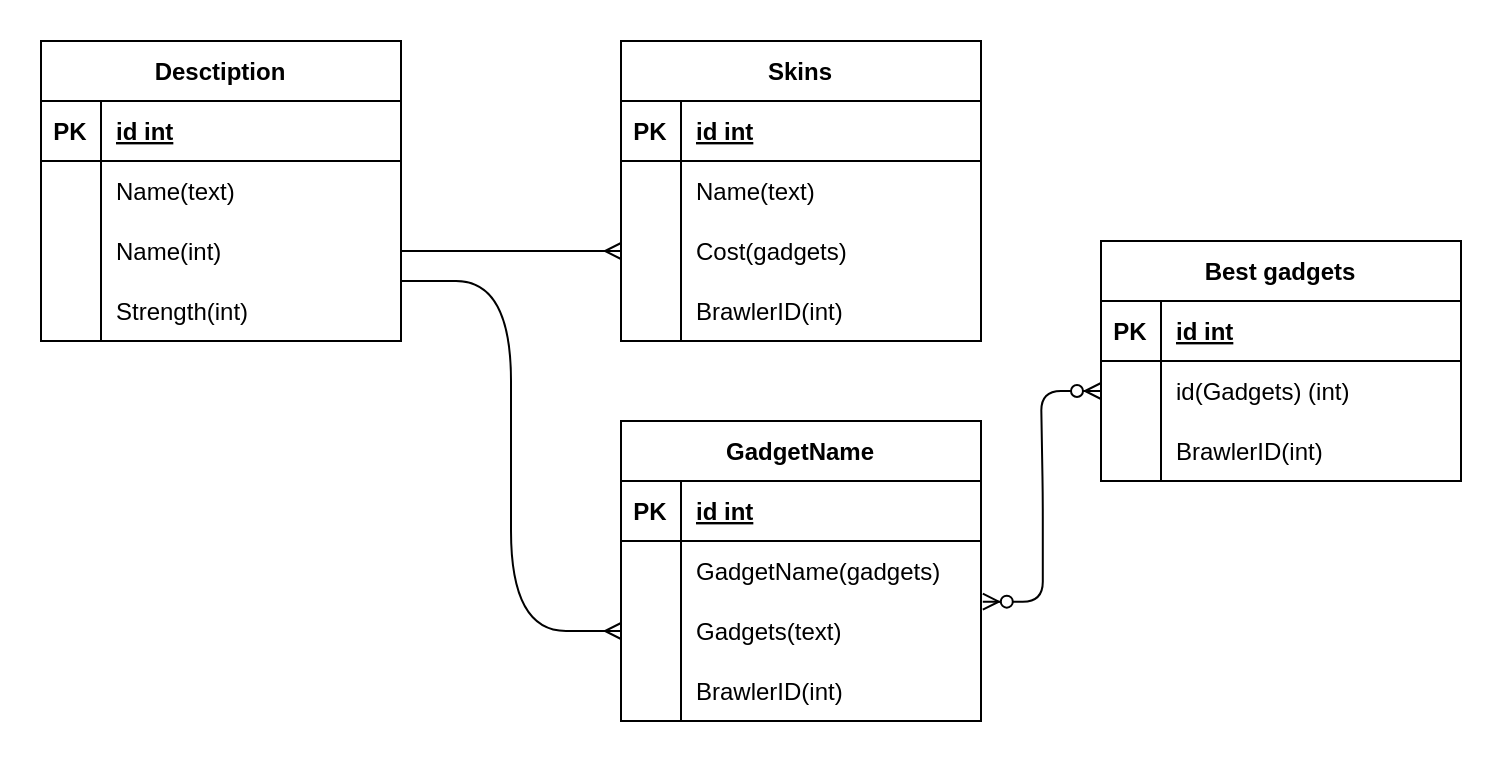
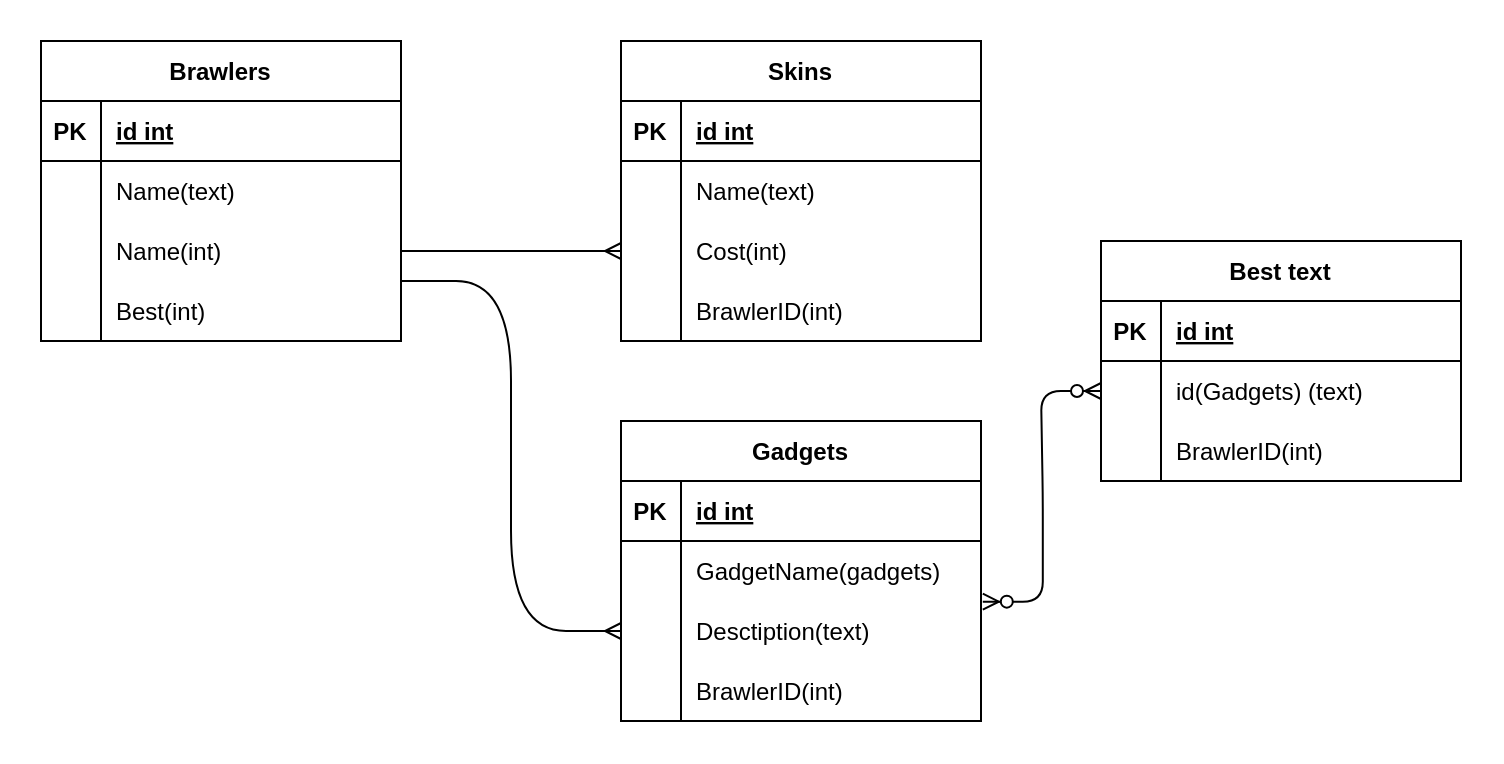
  <mxCell id="0" />
  <mxCell id="1" parent="0" />
- <mxCell id="2" value="Desctiption" style="shape=table;startSize=30;container=1;collapsible=1;childLayout=tableLayout;fixedRows=1;rowLines=0;fontStyle=1;align=center;resizeLast=1;" vertex="1" parent="1"><mxGeometry x="20" y="20" width="180" height="150" as="geometry" /></mxCell>
+ <mxCell id="2" value="Brawlers" style="shape=table;startSize=30;container=1;collapsible=1;childLayout=tableLayout;fixedRows=1;rowLines=0;fontStyle=1;align=center;resizeLast=1;" vertex="1" parent="1"><mxGeometry x="20" y="20" width="180" height="150" as="geometry" /></mxCell>
  <mxCell id="3" value="" style="shape=tableRow;horizontal=0;startSize=0;swimlaneHead=0;swimlaneBody=0;fillColor=none;collapsible=0;dropTarget=0;points=[[0,0.5],[1,0.5]];portConstraint=eastwest;top=0;left=0;right=0;bottom=1;" vertex="1" parent="2"><mxGeometry y="30" width="180" height="30" as="geometry" /></mxCell>
  <mxCell id="4" value="PK" style="shape=partialRectangle;connectable=0;fillColor=none;top=0;left=0;bottom=0;right=0;fontStyle=1;overflow=hidden;" vertex="1" parent="3"><mxGeometry width="30" height="30" as="geometry"><mxRectangle width="30" height="30" as="alternateBounds" /></mxGeometry></mxCell>
  <mxCell id="5" value="id int" style="shape=partialRectangle;connectable=0;fillColor=none;top=0;left=0;bottom=0;right=0;align=left;spacingLeft=6;fontStyle=5;overflow=hidden;" vertex="1" parent="3"><mxGeometry x="30" width="150" height="30" as="geometry"><mxRectangle width="150" height="30" as="alternateBounds" /></mxGeometry></mxCell>
  <mxCell id="6" value="" style="shape=tableRow;horizontal=0;startSize=0;swimlaneHead=0;swimlaneBody=0;fillColor=none;collapsible=0;dropTarget=0;points=[[0,0.5],[1,0.5]];portConstraint=eastwest;top=0;left=0;right=0;bottom=0;" vertex="1" parent="2"><mxGeometry y="60" width="180" height="30" as="geometry" /></mxCell>
  <mxCell id="7" value="" style="shape=partialRectangle;connectable=0;fillColor=none;top=0;left=0;bottom=0;right=0;editable=1;overflow=hidden;" vertex="1" parent="6"><mxGeometry width="30" height="30" as="geometry"><mxRectangle width="30" height="30" as="alternateBounds" /></mxGeometry></mxCell>
  <mxCell id="8" value="Name(text)" style="shape=partialRectangle;connectable=0;fillColor=none;top=0;left=0;bottom=0;right=0;align=left;spacingLeft=6;overflow=hidden;" vertex="1" parent="6"><mxGeometry x="30" width="150" height="30" as="geometry"><mxRectangle width="150" height="30" as="alternateBounds" /></mxGeometry></mxCell>
  <mxCell id="9" value="" style="shape=tableRow;horizontal=0;startSize=0;swimlaneHead=0;swimlaneBody=0;fillColor=none;collapsible=0;dropTarget=0;points=[[0,0.5],[1,0.5]];portConstraint=eastwest;top=0;left=0;right=0;bottom=0;" vertex="1" parent="2"><mxGeometry y="90" width="180" height="30" as="geometry" /></mxCell>
  <mxCell id="10" value="" style="shape=partialRectangle;connectable=0;fillColor=none;top=0;left=0;bottom=0;right=0;editable=1;overflow=hidden;" vertex="1" parent="9"><mxGeometry width="30" height="30" as="geometry"><mxRectangle width="30" height="30" as="alternateBounds" /></mxGeometry></mxCell>
  <mxCell id="11" value="Name(int)" style="shape=partialRectangle;connectable=0;fillColor=none;top=0;left=0;bottom=0;right=0;align=left;spacingLeft=6;overflow=hidden;" vertex="1" parent="9"><mxGeometry x="30" width="150" height="30" as="geometry"><mxRectangle width="150" height="30" as="alternateBounds" /></mxGeometry></mxCell>
  <mxCell id="12" value="" style="shape=tableRow;horizontal=0;startSize=0;swimlaneHead=0;swimlaneBody=0;fillColor=none;collapsible=0;dropTarget=0;points=[[0,0.5],[1,0.5]];portConstraint=eastwest;top=0;left=0;right=0;bottom=0;" vertex="1" parent="2"><mxGeometry y="120" width="180" height="30" as="geometry" /></mxCell>
  <mxCell id="13" value="" style="shape=partialRectangle;connectable=0;fillColor=none;top=0;left=0;bottom=0;right=0;editable=1;overflow=hidden;" vertex="1" parent="12"><mxGeometry width="30" height="30" as="geometry"><mxRectangle width="30" height="30" as="alternateBounds" /></mxGeometry></mxCell>
- <mxCell id="14" value="Strength(int)" style="shape=partialRectangle;connectable=0;fillColor=none;top=0;left=0;bottom=0;right=0;align=left;spacingLeft=6;overflow=hidden;" vertex="1" parent="12"><mxGeometry x="30" width="150" height="30" as="geometry"><mxRectangle width="150" height="30" as="alternateBounds" /></mxGeometry></mxCell>
+ <mxCell id="14" value="Best(int)" style="shape=partialRectangle;connectable=0;fillColor=none;top=0;left=0;bottom=0;right=0;align=left;spacingLeft=6;overflow=hidden;" vertex="1" parent="12"><mxGeometry x="30" width="150" height="30" as="geometry"><mxRectangle width="150" height="30" as="alternateBounds" /></mxGeometry></mxCell>
  <mxCell id="15" value="Skins" style="shape=table;startSize=30;container=1;collapsible=1;childLayout=tableLayout;fixedRows=1;rowLines=0;fontStyle=1;align=center;resizeLast=1;" vertex="1" parent="1"><mxGeometry x="310" y="20" width="180" height="150" as="geometry" /></mxCell>
  <mxCell id="16" value="" style="shape=tableRow;horizontal=0;startSize=0;swimlaneHead=0;swimlaneBody=0;fillColor=none;collapsible=0;dropTarget=0;points=[[0,0.5],[1,0.5]];portConstraint=eastwest;top=0;left=0;right=0;bottom=1;" vertex="1" parent="15"><mxGeometry y="30" width="180" height="30" as="geometry" /></mxCell>
  <mxCell id="17" value="PK" style="shape=partialRectangle;connectable=0;fillColor=none;top=0;left=0;bottom=0;right=0;fontStyle=1;overflow=hidden;" vertex="1" parent="16"><mxGeometry width="30" height="30" as="geometry"><mxRectangle width="30" height="30" as="alternateBounds" /></mxGeometry></mxCell>
  <mxCell id="18" value="id int" style="shape=partialRectangle;connectable=0;fillColor=none;top=0;left=0;bottom=0;right=0;align=left;spacingLeft=6;fontStyle=5;overflow=hidden;" vertex="1" parent="16"><mxGeometry x="30" width="150" height="30" as="geometry"><mxRectangle width="150" height="30" as="alternateBounds" /></mxGeometry></mxCell>
  <mxCell id="19" value="" style="shape=tableRow;horizontal=0;startSize=0;swimlaneHead=0;swimlaneBody=0;fillColor=none;collapsible=0;dropTarget=0;points=[[0,0.5],[1,0.5]];portConstraint=eastwest;top=0;left=0;right=0;bottom=0;" vertex="1" parent="15"><mxGeometry y="60" width="180" height="30" as="geometry" /></mxCell>
  <mxCell id="20" value="" style="shape=partialRectangle;connectable=0;fillColor=none;top=0;left=0;bottom=0;right=0;editable=1;overflow=hidden;" vertex="1" parent="19"><mxGeometry width="30" height="30" as="geometry"><mxRectangle width="30" height="30" as="alternateBounds" /></mxGeometry></mxCell>
  <mxCell id="21" value="Name(text)" style="shape=partialRectangle;connectable=0;fillColor=none;top=0;left=0;bottom=0;right=0;align=left;spacingLeft=6;overflow=hidden;" vertex="1" parent="19"><mxGeometry x="30" width="150" height="30" as="geometry"><mxRectangle width="150" height="30" as="alternateBounds" /></mxGeometry></mxCell>
  <mxCell id="22" value="" style="shape=tableRow;horizontal=0;startSize=0;swimlaneHead=0;swimlaneBody=0;fillColor=none;collapsible=0;dropTarget=0;points=[[0,0.5],[1,0.5]];portConstraint=eastwest;top=0;left=0;right=0;bottom=0;" vertex="1" parent="15"><mxGeometry y="90" width="180" height="30" as="geometry" /></mxCell>
  <mxCell id="23" value="" style="shape=partialRectangle;connectable=0;fillColor=none;top=0;left=0;bottom=0;right=0;editable=1;overflow=hidden;" vertex="1" parent="22"><mxGeometry width="30" height="30" as="geometry"><mxRectangle width="30" height="30" as="alternateBounds" /></mxGeometry></mxCell>
- <mxCell id="24" value="Cost(gadgets)" style="shape=partialRectangle;connectable=0;fillColor=none;top=0;left=0;bottom=0;right=0;align=left;spacingLeft=6;overflow=hidden;" vertex="1" parent="22"><mxGeometry x="30" width="150" height="30" as="geometry"><mxRectangle width="150" height="30" as="alternateBounds" /></mxGeometry></mxCell>
+ <mxCell id="24" value="Cost(int)" style="shape=partialRectangle;connectable=0;fillColor=none;top=0;left=0;bottom=0;right=0;align=left;spacingLeft=6;overflow=hidden;" vertex="1" parent="22"><mxGeometry x="30" width="150" height="30" as="geometry"><mxRectangle width="150" height="30" as="alternateBounds" /></mxGeometry></mxCell>
  <mxCell id="25" value="" style="shape=tableRow;horizontal=0;startSize=0;swimlaneHead=0;swimlaneBody=0;fillColor=none;collapsible=0;dropTarget=0;points=[[0,0.5],[1,0.5]];portConstraint=eastwest;top=0;left=0;right=0;bottom=0;" vertex="1" parent="15"><mxGeometry y="120" width="180" height="30" as="geometry" /></mxCell>
  <mxCell id="26" value="" style="shape=partialRectangle;connectable=0;fillColor=none;top=0;left=0;bottom=0;right=0;editable=1;overflow=hidden;" vertex="1" parent="25"><mxGeometry width="30" height="30" as="geometry"><mxRectangle width="30" height="30" as="alternateBounds" /></mxGeometry></mxCell>
  <mxCell id="27" value="BrawlerID(int)" style="shape=partialRectangle;connectable=0;fillColor=none;top=0;left=0;bottom=0;right=0;align=left;spacingLeft=6;overflow=hidden;" vertex="1" parent="25"><mxGeometry x="30" width="150" height="30" as="geometry"><mxRectangle width="150" height="30" as="alternateBounds" /></mxGeometry></mxCell>
  <mxCell id="28" value="" style="edgeStyle=entityRelationEdgeStyle;fontSize=12;html=1;endArrow=ERmany;rounded=0;exitX=1;exitY=0.5;exitDx=0;exitDy=0;entryX=0;entryY=0.5;entryDx=0;entryDy=0;endFill=0;" edge="1" parent="1" source="9" target="22"><mxGeometry width="100" height="100" relative="1" as="geometry"><mxPoint x="220" y="350" as="sourcePoint" /><mxPoint x="320" y="250" as="targetPoint" /></mxGeometry></mxCell>
- <mxCell id="29" value="GadgetName" style="shape=table;startSize=30;container=1;collapsible=1;childLayout=tableLayout;fixedRows=1;rowLines=0;fontStyle=1;align=center;resizeLast=1;" vertex="1" parent="1"><mxGeometry x="310" y="210" width="180" height="150" as="geometry" /></mxCell>
+ <mxCell id="29" value="Gadgets" style="shape=table;startSize=30;container=1;collapsible=1;childLayout=tableLayout;fixedRows=1;rowLines=0;fontStyle=1;align=center;resizeLast=1;" vertex="1" parent="1"><mxGeometry x="310" y="210" width="180" height="150" as="geometry" /></mxCell>
  <mxCell id="30" value="" style="shape=tableRow;horizontal=0;startSize=0;swimlaneHead=0;swimlaneBody=0;fillColor=none;collapsible=0;dropTarget=0;points=[[0,0.5],[1,0.5]];portConstraint=eastwest;top=0;left=0;right=0;bottom=1;" vertex="1" parent="29"><mxGeometry y="30" width="180" height="30" as="geometry" /></mxCell>
  <mxCell id="31" value="PK" style="shape=partialRectangle;connectable=0;fillColor=none;top=0;left=0;bottom=0;right=0;fontStyle=1;overflow=hidden;" vertex="1" parent="30"><mxGeometry width="30" height="30" as="geometry"><mxRectangle width="30" height="30" as="alternateBounds" /></mxGeometry></mxCell>
  <mxCell id="32" value="id int" style="shape=partialRectangle;connectable=0;fillColor=none;top=0;left=0;bottom=0;right=0;align=left;spacingLeft=6;fontStyle=5;overflow=hidden;" vertex="1" parent="30"><mxGeometry x="30" width="150" height="30" as="geometry"><mxRectangle width="150" height="30" as="alternateBounds" /></mxGeometry></mxCell>
  <mxCell id="33" value="" style="shape=tableRow;horizontal=0;startSize=0;swimlaneHead=0;swimlaneBody=0;fillColor=none;collapsible=0;dropTarget=0;points=[[0,0.5],[1,0.5]];portConstraint=eastwest;top=0;left=0;right=0;bottom=0;" vertex="1" parent="29"><mxGeometry y="60" width="180" height="30" as="geometry" /></mxCell>
  <mxCell id="34" value="" style="shape=partialRectangle;connectable=0;fillColor=none;top=0;left=0;bottom=0;right=0;editable=1;overflow=hidden;" vertex="1" parent="33"><mxGeometry width="30" height="30" as="geometry"><mxRectangle width="30" height="30" as="alternateBounds" /></mxGeometry></mxCell>
  <mxCell id="35" value="GadgetName(gadgets)" style="shape=partialRectangle;connectable=0;fillColor=none;top=0;left=0;bottom=0;right=0;align=left;spacingLeft=6;overflow=hidden;" vertex="1" parent="33"><mxGeometry x="30" width="150" height="30" as="geometry"><mxRectangle width="150" height="30" as="alternateBounds" /></mxGeometry></mxCell>
  <mxCell id="36" value="" style="shape=tableRow;horizontal=0;startSize=0;swimlaneHead=0;swimlaneBody=0;fillColor=none;collapsible=0;dropTarget=0;points=[[0,0.5],[1,0.5]];portConstraint=eastwest;top=0;left=0;right=0;bottom=0;" vertex="1" parent="29"><mxGeometry y="90" width="180" height="30" as="geometry" /></mxCell>
  <mxCell id="37" value="" style="shape=partialRectangle;connectable=0;fillColor=none;top=0;left=0;bottom=0;right=0;editable=1;overflow=hidden;" vertex="1" parent="36"><mxGeometry width="30" height="30" as="geometry"><mxRectangle width="30" height="30" as="alternateBounds" /></mxGeometry></mxCell>
- <mxCell id="38" value="Gadgets(text)" style="shape=partialRectangle;connectable=0;fillColor=none;top=0;left=0;bottom=0;right=0;align=left;spacingLeft=6;overflow=hidden;" vertex="1" parent="36"><mxGeometry x="30" width="150" height="30" as="geometry"><mxRectangle width="150" height="30" as="alternateBounds" /></mxGeometry></mxCell>
+ <mxCell id="38" value="Desctiption(text)" style="shape=partialRectangle;connectable=0;fillColor=none;top=0;left=0;bottom=0;right=0;align=left;spacingLeft=6;overflow=hidden;" vertex="1" parent="36"><mxGeometry x="30" width="150" height="30" as="geometry"><mxRectangle width="150" height="30" as="alternateBounds" /></mxGeometry></mxCell>
  <mxCell id="39" value="" style="shape=tableRow;horizontal=0;startSize=0;swimlaneHead=0;swimlaneBody=0;fillColor=none;collapsible=0;dropTarget=0;points=[[0,0.5],[1,0.5]];portConstraint=eastwest;top=0;left=0;right=0;bottom=0;" vertex="1" parent="29"><mxGeometry y="120" width="180" height="30" as="geometry" /></mxCell>
  <mxCell id="40" value="" style="shape=partialRectangle;connectable=0;fillColor=none;top=0;left=0;bottom=0;right=0;editable=1;overflow=hidden;" vertex="1" parent="39"><mxGeometry width="30" height="30" as="geometry"><mxRectangle width="30" height="30" as="alternateBounds" /></mxGeometry></mxCell>
  <mxCell id="41" value="BrawlerID(int)" style="shape=partialRectangle;connectable=0;fillColor=none;top=0;left=0;bottom=0;right=0;align=left;spacingLeft=6;overflow=hidden;" vertex="1" parent="39"><mxGeometry x="30" width="150" height="30" as="geometry"><mxRectangle width="150" height="30" as="alternateBounds" /></mxGeometry></mxCell>
  <mxCell id="42" value="" style="edgeStyle=orthogonalEdgeStyle;fontSize=12;html=1;endArrow=ERmany;exitX=1;exitY=0;exitDx=0;exitDy=0;exitPerimeter=0;entryX=0;entryY=0.5;entryDx=0;entryDy=0;endSize=6;rounded=1;arcSize=100;" edge="1" parent="1" source="12" target="36"><mxGeometry width="100" height="100" relative="1" as="geometry"><mxPoint x="120" y="340" as="sourcePoint" /><mxPoint x="220" y="240" as="targetPoint" /><Array as="points"><mxPoint x="255" y="140" /><mxPoint x="255" y="315" /></Array></mxGeometry></mxCell>
- <mxCell id="43" value="Best gadgets" style="shape=table;startSize=30;container=1;collapsible=1;childLayout=tableLayout;fixedRows=1;rowLines=0;fontStyle=1;align=center;resizeLast=1;" vertex="1" parent="1"><mxGeometry x="550" y="120" width="180" height="120" as="geometry" /></mxCell>
+ <mxCell id="43" value="Best text" style="shape=table;startSize=30;container=1;collapsible=1;childLayout=tableLayout;fixedRows=1;rowLines=0;fontStyle=1;align=center;resizeLast=1;" vertex="1" parent="1"><mxGeometry x="550" y="120" width="180" height="120" as="geometry" /></mxCell>
  <mxCell id="44" value="" style="shape=tableRow;horizontal=0;startSize=0;swimlaneHead=0;swimlaneBody=0;fillColor=none;collapsible=0;dropTarget=0;points=[[0,0.5],[1,0.5]];portConstraint=eastwest;top=0;left=0;right=0;bottom=1;" vertex="1" parent="43"><mxGeometry y="30" width="180" height="30" as="geometry" /></mxCell>
  <mxCell id="45" value="PK" style="shape=partialRectangle;connectable=0;fillColor=none;top=0;left=0;bottom=0;right=0;fontStyle=1;overflow=hidden;" vertex="1" parent="44"><mxGeometry width="30" height="30" as="geometry"><mxRectangle width="30" height="30" as="alternateBounds" /></mxGeometry></mxCell>
  <mxCell id="46" value="id int" style="shape=partialRectangle;connectable=0;fillColor=none;top=0;left=0;bottom=0;right=0;align=left;spacingLeft=6;fontStyle=5;overflow=hidden;" vertex="1" parent="44"><mxGeometry x="30" width="150" height="30" as="geometry"><mxRectangle width="150" height="30" as="alternateBounds" /></mxGeometry></mxCell>
  <mxCell id="47" value="" style="shape=tableRow;horizontal=0;startSize=0;swimlaneHead=0;swimlaneBody=0;fillColor=none;collapsible=0;dropTarget=0;points=[[0,0.5],[1,0.5]];portConstraint=eastwest;top=0;left=0;right=0;bottom=0;" vertex="1" parent="43"><mxGeometry y="60" width="180" height="30" as="geometry" /></mxCell>
  <mxCell id="48" value="" style="shape=partialRectangle;connectable=0;fillColor=none;top=0;left=0;bottom=0;right=0;editable=1;overflow=hidden;" vertex="1" parent="47"><mxGeometry width="30" height="30" as="geometry"><mxRectangle width="30" height="30" as="alternateBounds" /></mxGeometry></mxCell>
- <mxCell id="49" value="id(Gadgets) (int)" style="shape=partialRectangle;connectable=0;fillColor=none;top=0;left=0;bottom=0;right=0;align=left;spacingLeft=6;overflow=hidden;" vertex="1" parent="47"><mxGeometry x="30" width="150" height="30" as="geometry"><mxRectangle width="150" height="30" as="alternateBounds" /></mxGeometry></mxCell>
+ <mxCell id="49" value="id(Gadgets) (text)" style="shape=partialRectangle;connectable=0;fillColor=none;top=0;left=0;bottom=0;right=0;align=left;spacingLeft=6;overflow=hidden;" vertex="1" parent="47"><mxGeometry x="30" width="150" height="30" as="geometry"><mxRectangle width="150" height="30" as="alternateBounds" /></mxGeometry></mxCell>
  <mxCell id="50" value="" style="shape=tableRow;horizontal=0;startSize=0;swimlaneHead=0;swimlaneBody=0;fillColor=none;collapsible=0;dropTarget=0;points=[[0,0.5],[1,0.5]];portConstraint=eastwest;top=0;left=0;right=0;bottom=0;" vertex="1" parent="43"><mxGeometry y="90" width="180" height="30" as="geometry" /></mxCell>
  <mxCell id="51" value="" style="shape=partialRectangle;connectable=0;fillColor=none;top=0;left=0;bottom=0;right=0;editable=1;overflow=hidden;" vertex="1" parent="50"><mxGeometry width="30" height="30" as="geometry"><mxRectangle width="30" height="30" as="alternateBounds" /></mxGeometry></mxCell>
  <mxCell id="52" value="BrawlerID(int)" style="shape=partialRectangle;connectable=0;fillColor=none;top=0;left=0;bottom=0;right=0;align=left;spacingLeft=6;overflow=hidden;" vertex="1" parent="50"><mxGeometry x="30" width="150" height="30" as="geometry"><mxRectangle width="150" height="30" as="alternateBounds" /></mxGeometry></mxCell>
  <mxCell id="53" value="" style="edgeStyle=entityRelationEdgeStyle;fontSize=12;html=1;endArrow=ERzeroToMany;endFill=1;startArrow=ERzeroToMany;rounded=1;endSize=6;exitX=1.005;exitY=0.011;exitDx=0;exitDy=0;exitPerimeter=0;entryX=0;entryY=0.5;entryDx=0;entryDy=0;" edge="1" parent="1" source="36" target="47"><mxGeometry width="100" height="100" relative="1" as="geometry"><mxPoint x="550" y="370" as="sourcePoint" /><mxPoint x="590" y="270" as="targetPoint" /></mxGeometry></mxCell>
